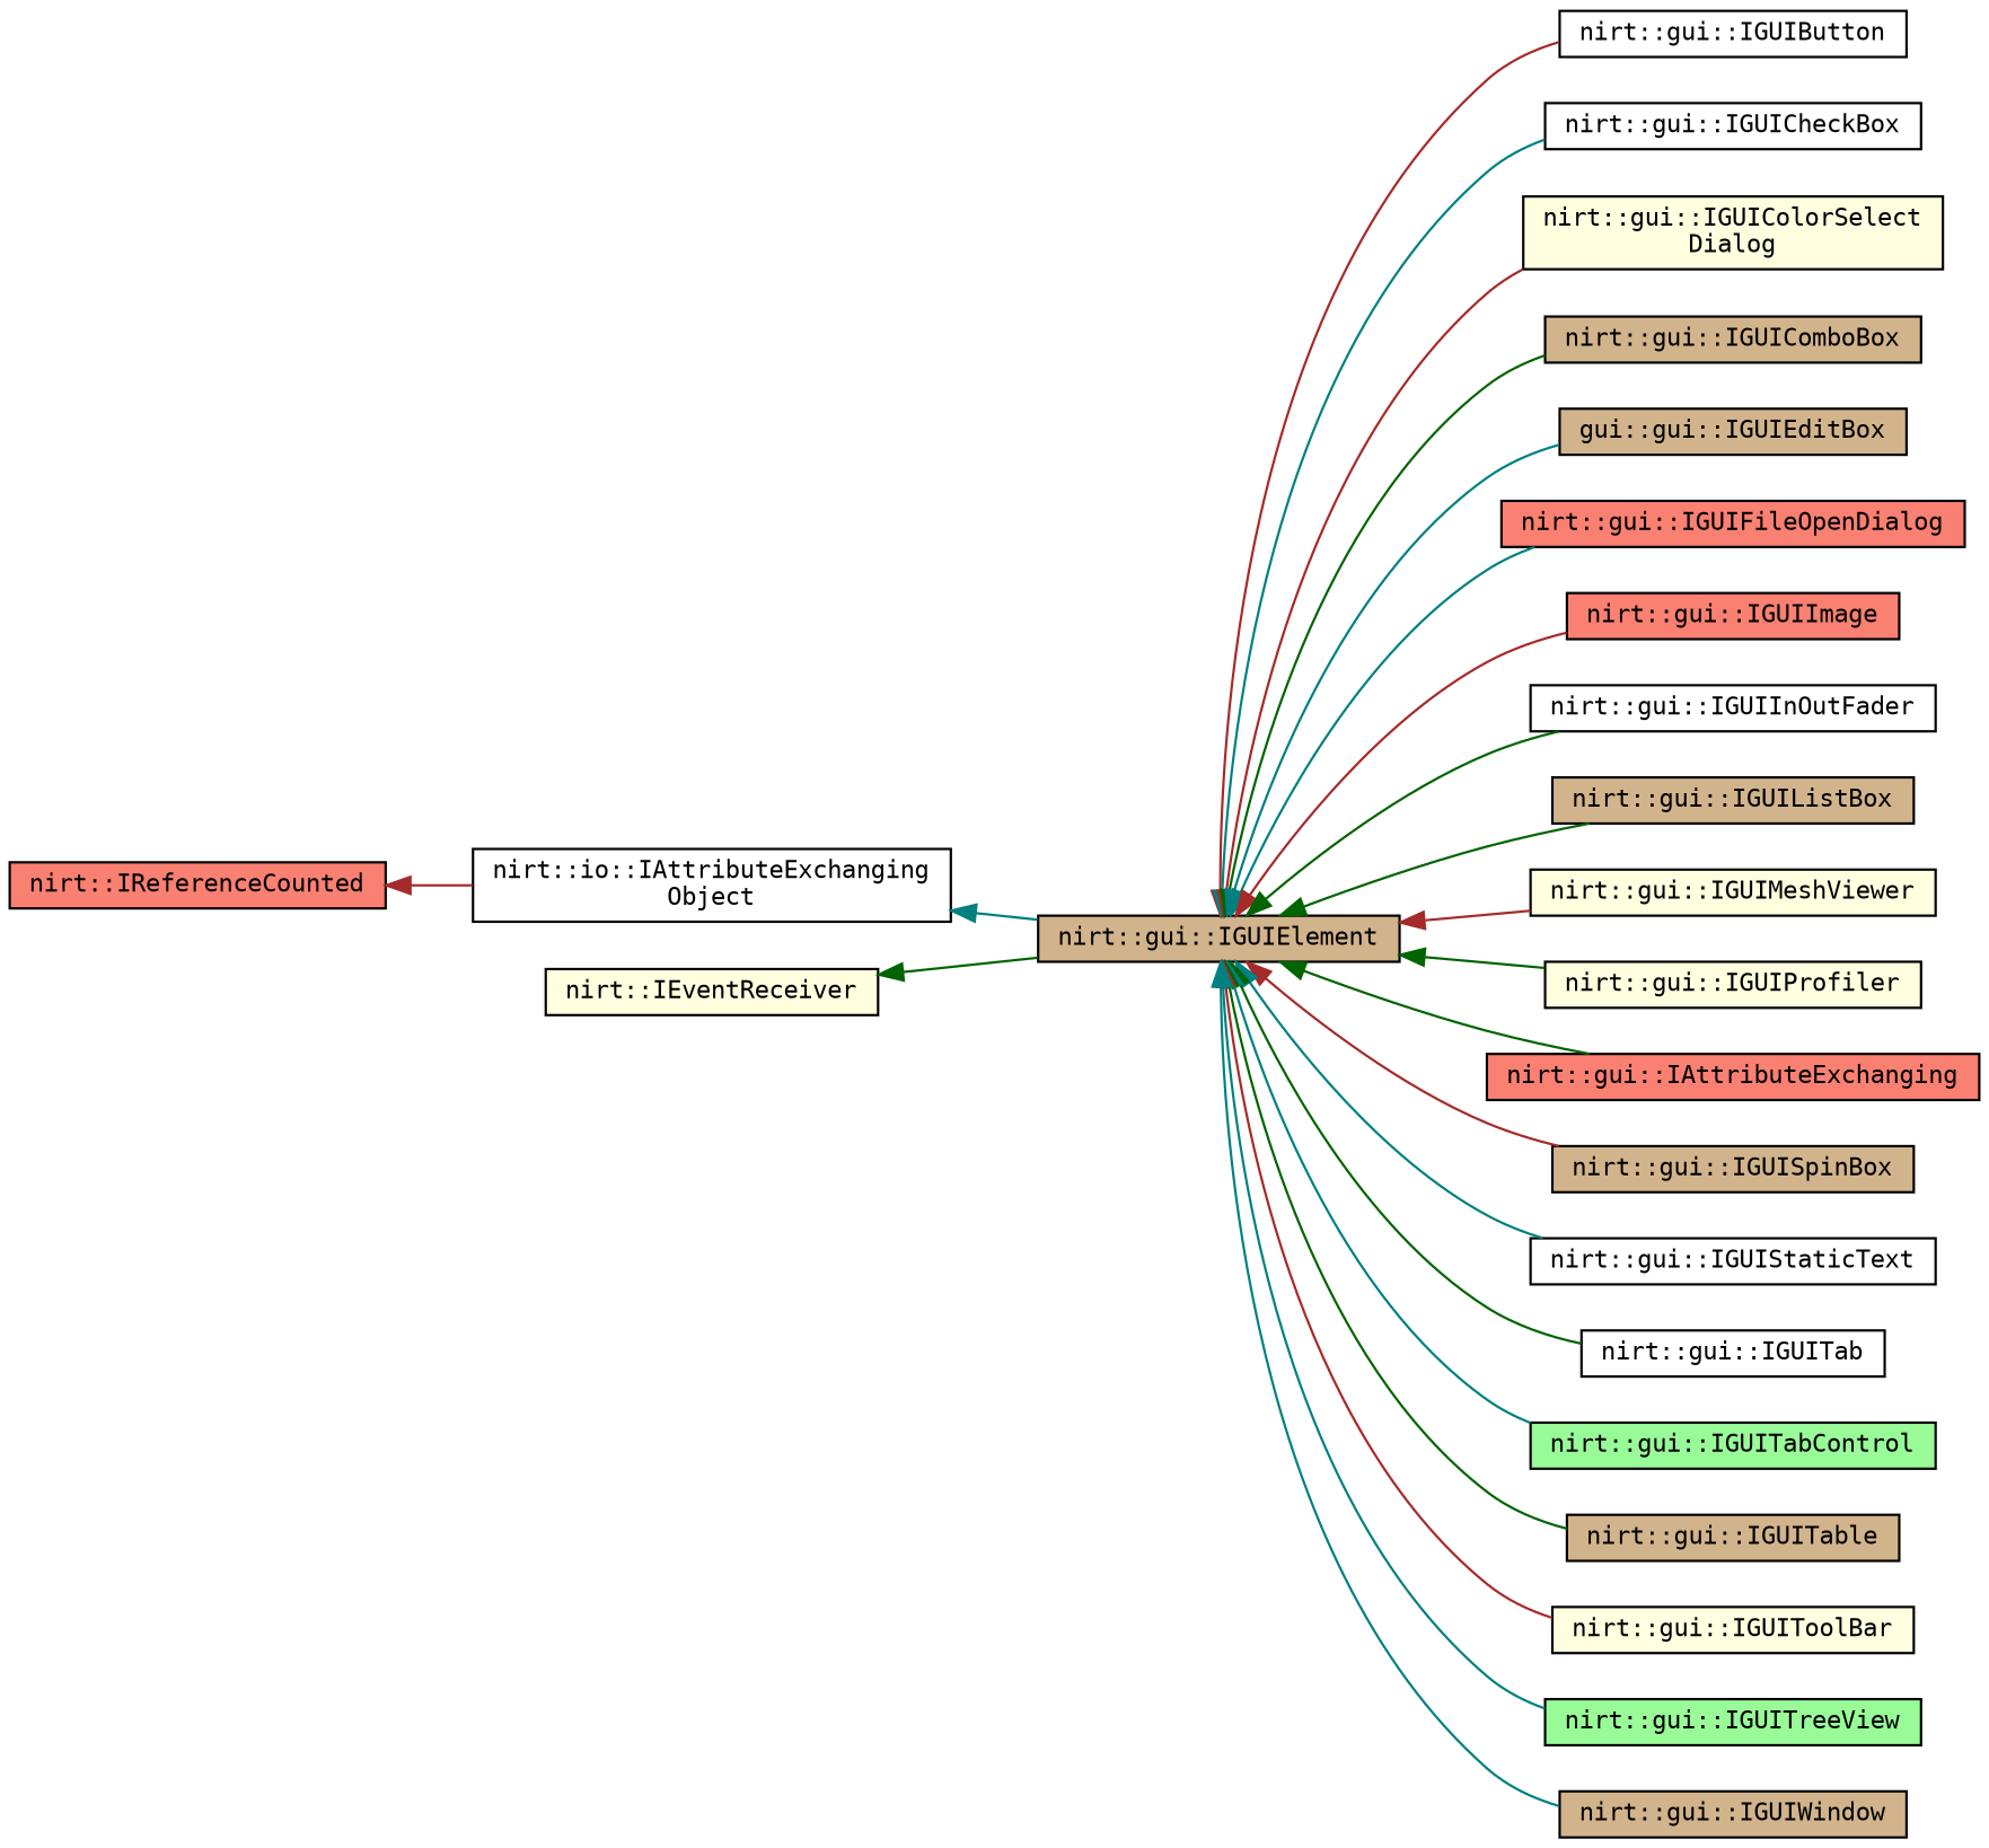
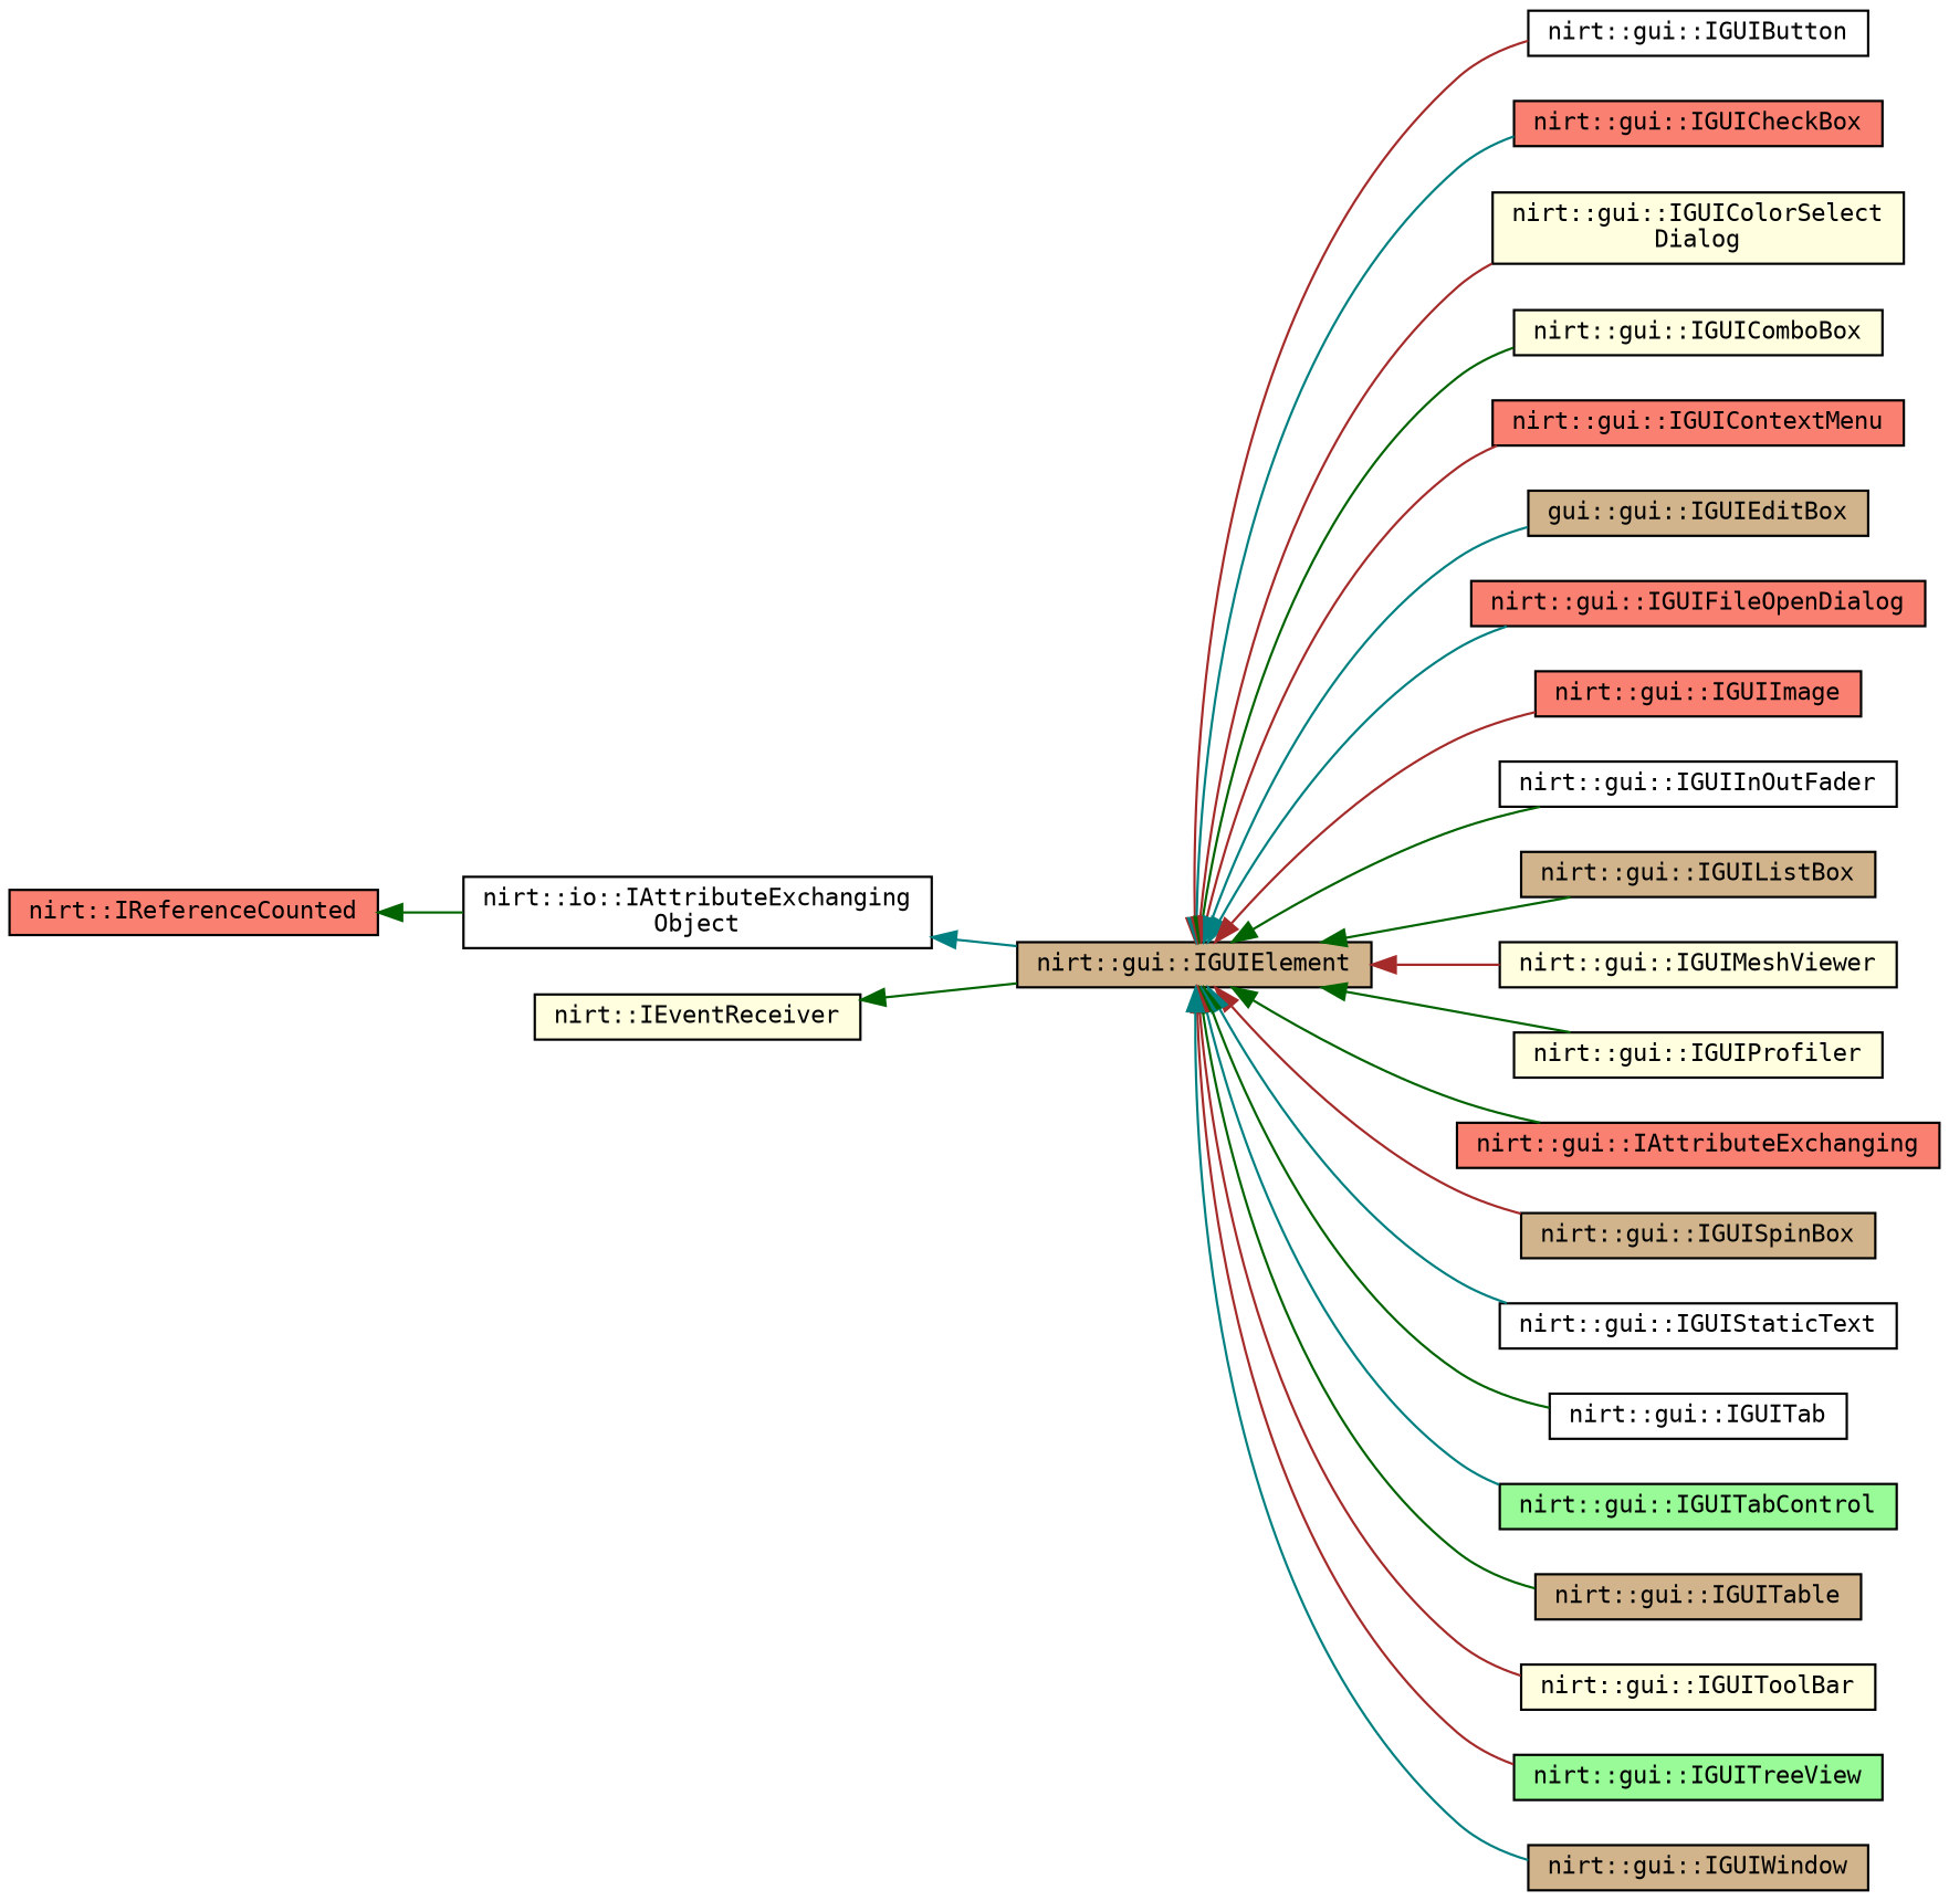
  digraph {
    fontname="DejaVu Sans Mono"
    rankdir=LR
    node [color=black fillcolor=tan fontname="DejaVu Sans Mono" fontsize=10 shape=record style=filled]
    edge [color=brown dir=back fontname="DejaVu Sans Mono" fontsize=10 labelfontname=Helvetica labelfontsize=10 style=solid]
    n1 [fontcolor=black height=0.2 label="nirt::gui::IGUIElement" width=0.4]
    n2 [fillcolor=white height=0.2 label="nirt::gui::IGUIButton" width=0.4]
-   n3 [fillcolor=white height=0.2 label="nirt::gui::IGUICheckBox" width=0.4]
+   n3 [fillcolor=salmon height=0.2 label="nirt::gui::IGUICheckBox" width=0.4]
    n4 [fillcolor=lightyellow height=0.2 label="nirt::gui::IGUIColorSelect\lDialog" width=0.4]
-   n5 [height=0.2 label="nirt::gui::IGUIComboBox" width=0.4]
+   n5 [fillcolor=lightyellow height=0.2 label="nirt::gui::IGUIComboBox" width=0.4]
+   n6 [fillcolor=salmon height=0.2 label="nirt::gui::IGUIContextMenu" width=0.4]
    n7 [height=0.2 label="gui::gui::IGUIEditBox" width=0.4]
    n8 [fillcolor=salmon height=0.2 label="nirt::gui::IGUIFileOpenDialog" width=0.4]
    n9 [fillcolor=salmon height=0.2 label="nirt::gui::IGUIImage" width=0.4]
    n10 [fillcolor=white height=0.2 label="nirt::gui::IGUIInOutFader" width=0.4]
    n11 [height=0.2 label="nirt::gui::IGUIListBox" width=0.4]
    n12 [fillcolor=lightyellow height=0.2 label="nirt::gui::IGUIMeshViewer" width=0.4]
    n13 [fillcolor=lightyellow height=0.2 label="nirt::gui::IGUIProfiler" width=0.4]
    n14 [fillcolor=salmon height=0.2 label="nirt::gui::IAttributeExchanging" width=0.4]
    n15 [height=0.2 label="nirt::gui::IGUISpinBox" width=0.4]
    n16 [fillcolor=white height=0.2 label="nirt::gui::IGUIStaticText" width=0.4]
    n17 [fillcolor=white height=0.2 label="nirt::gui::IGUITab" width=0.4]
    n18 [fillcolor=palegreen height=0.2 label="nirt::gui::IGUITabControl" width=0.4]
    n19 [height=0.2 label="nirt::gui::IGUITable" width=0.4]
    n20 [fillcolor=lightyellow height=0.2 label="nirt::gui::IGUIToolBar" width=0.4]
    n21 [fillcolor=palegreen height=0.2 label="nirt::gui::IGUITreeView" width=0.4]
    n22 [height=0.2 label="nirt::gui::IGUIWindow" width=0.4]
    n23 [fillcolor=white height=0.2 label="nirt::io::IAttributeExchanging\lObject" width=0.4]
    n24 [fillcolor=salmon height=0.2 label="nirt::IReferenceCounted" width=0.4]
    n25 [fillcolor=lightyellow height=0.2 label="nirt::IEventReceiver" width=0.4]
    n1 -> n2
    n1 -> n3 [color=teal]
    n1 -> n4
    n1 -> n5 [color=darkgreen]
+   n1 -> n6
    n1 -> n7 [color=teal]
    n1 -> n8 [color=teal]
    n1 -> n9
    n1 -> n10 [color=darkgreen]
    n1 -> n11 [color=darkgreen]
    n1 -> n12
    n1 -> n13 [color=darkgreen]
    n1 -> n14 [color=darkgreen]
    n1 -> n15
    n1 -> n16 [color=teal]
    n1 -> n17 [color=darkgreen]
    n1 -> n18 [color=teal]
    n1 -> n19 [color=darkgreen]
    n1 -> n20
-   n1 -> n21 [color=teal]
+   n1 -> n21
    n1 -> n22 [color=teal]
    n23 -> n1 [color=teal]
-   n24 -> n23
+   n24 -> n23 [color=darkgreen]
    n25 -> n1 [color=darkgreen]
  }
